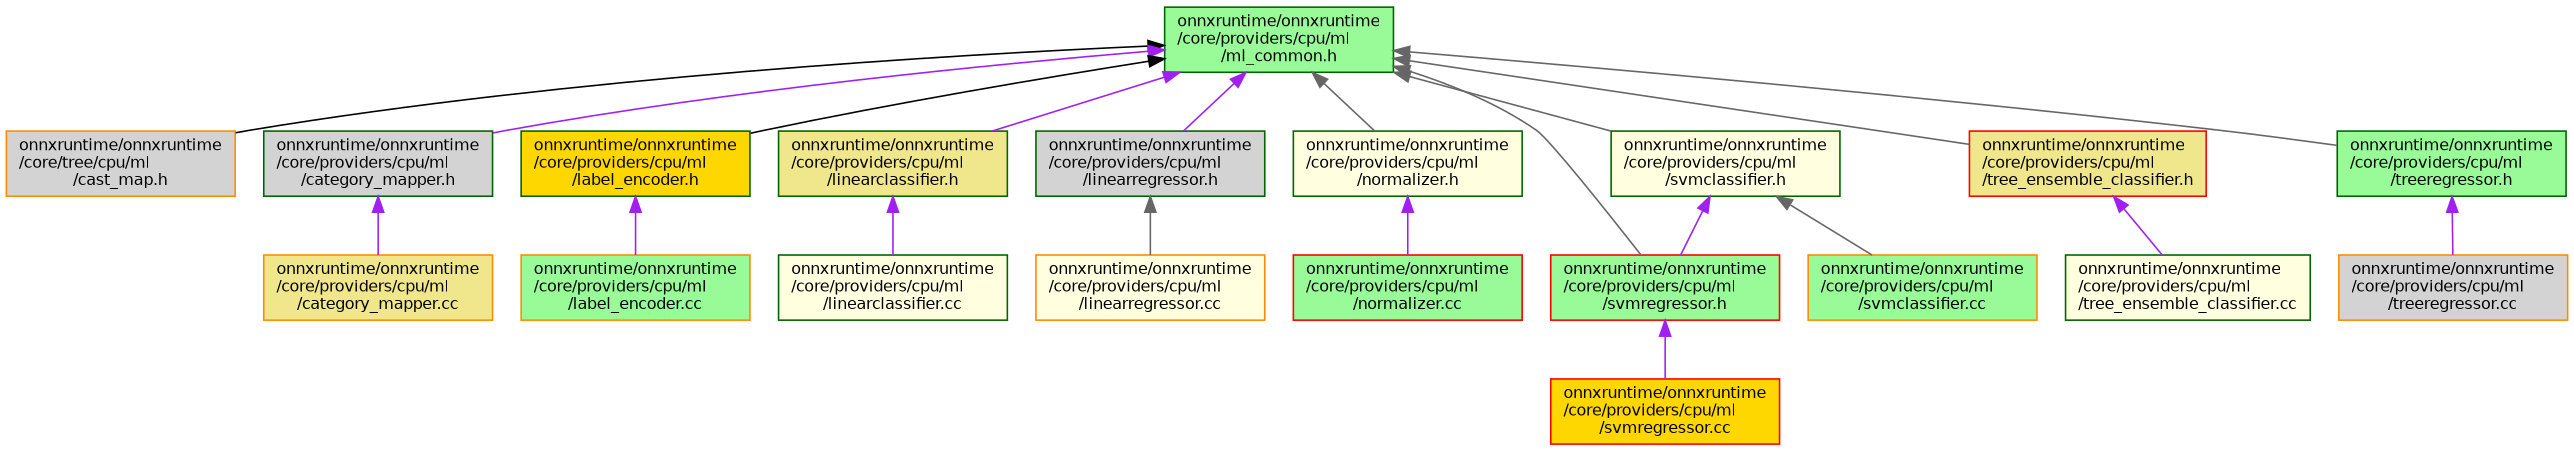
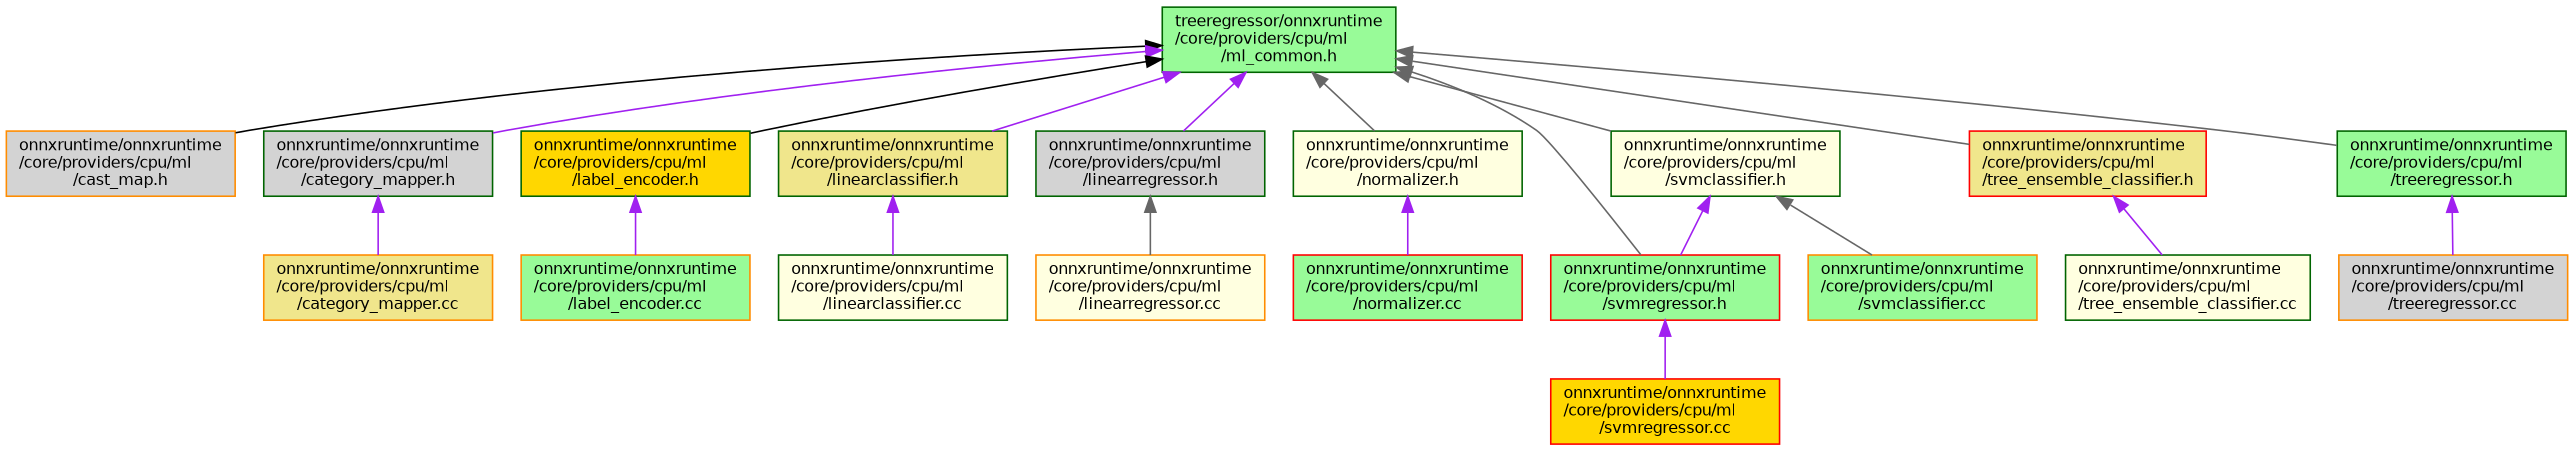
  digraph {
    node [color=darkgreen fillcolor=palegreen fontname=Helvetica fontsize=10 shape=record style=filled]
    edge [color=purple dir=back fontname=Helvetica fontsize=10 labelfontname=Helvetica labelfontsize=10 style=solid]
-   n1 [fontcolor=black height=0.2 label="onnxruntime/onnxruntime\l/core/providers/cpu/ml\l/ml_common.h" width=0.4]
-   n2 [color=darkorange fillcolor=lightgrey height=0.2 label="onnxruntime/onnxruntime\l/core/tree/cpu/ml\l/cast_map.h" width=0.4]
+   n1 [fontcolor=black height=0.2 label="treeregressor/onnxruntime\l/core/providers/cpu/ml\l/ml_common.h" width=0.4]
+   n2 [color=darkorange fillcolor=lightgrey height=0.2 label="onnxruntime/onnxruntime\l/core/providers/cpu/ml\l/cast_map.h" width=0.4]
    n3 [fillcolor=lightgrey height=0.2 label="onnxruntime/onnxruntime\l/core/providers/cpu/ml\l/category_mapper.h" width=0.4]
    n4 [fillcolor=gold height=0.2 label="onnxruntime/onnxruntime\l/core/providers/cpu/ml\l/label_encoder.h" width=0.4]
    n5 [fillcolor=khaki height=0.2 label="onnxruntime/onnxruntime\l/core/providers/cpu/ml\l/linearclassifier.h" width=0.4]
    n6 [fillcolor=lightgrey height=0.2 label="onnxruntime/onnxruntime\l/core/providers/cpu/ml\l/linearregressor.h" width=0.4]
    n7 [fillcolor=lightyellow height=0.2 label="onnxruntime/onnxruntime\l/core/providers/cpu/ml\l/normalizer.h" width=0.4]
    n8 [fillcolor=lightyellow height=0.2 label="onnxruntime/onnxruntime\l/core/providers/cpu/ml\l/svmclassifier.h" width=0.4]
    n9 [color=red height=0.2 label="onnxruntime/onnxruntime\l/core/providers/cpu/ml\l/svmregressor.h" width=0.4]
    n10 [color=red fillcolor=khaki height=0.2 label="onnxruntime/onnxruntime\l/core/providers/cpu/ml\l/tree_ensemble_classifier.h" width=0.4]
    n11 [height=0.2 label="onnxruntime/onnxruntime\l/core/providers/cpu/ml\l/treeregressor.h" width=0.4]
    n12 [color=darkorange fillcolor=khaki height=0.2 label="onnxruntime/onnxruntime\l/core/providers/cpu/ml\l/category_mapper.cc" width=0.4]
    n13 [color=darkorange height=0.2 label="onnxruntime/onnxruntime\l/core/providers/cpu/ml\l/label_encoder.cc" width=0.4]
    n14 [fillcolor=lightyellow height=0.2 label="onnxruntime/onnxruntime\l/core/providers/cpu/ml\l/linearclassifier.cc" width=0.4]
    n15 [color=darkorange fillcolor=lightyellow height=0.2 label="onnxruntime/onnxruntime\l/core/providers/cpu/ml\l/linearregressor.cc" width=0.4]
    n16 [color=red height=0.2 label="onnxruntime/onnxruntime\l/core/providers/cpu/ml\l/normalizer.cc" width=0.4]
    n17 [color=darkorange height=0.2 label="onnxruntime/onnxruntime\l/core/providers/cpu/ml\l/svmclassifier.cc" width=0.4]
    n18 [color=red fillcolor=gold height=0.2 label="onnxruntime/onnxruntime\l/core/providers/cpu/ml\l/svmregressor.cc" width=0.4]
    n19 [fillcolor=lightyellow height=0.2 label="onnxruntime/onnxruntime\l/core/providers/cpu/ml\l/tree_ensemble_classifier.cc" width=0.4]
    n20 [color=darkorange fillcolor=lightgrey height=0.2 label="onnxruntime/onnxruntime\l/core/providers/cpu/ml\l/treeregressor.cc" width=0.4]
    n1 -> n2 [color=black]
    n1 -> n3
    n1 -> n4 [color=black]
    n1 -> n5
    n1 -> n6
    n1 -> n7 [color=gray40]
    n1 -> n8 [color=gray40]
    n1 -> n9 [color=gray40]
    n1 -> n10 [color=gray40]
    n1 -> n11 [color=gray40]
    n3 -> n12
    n4 -> n13
    n5 -> n14
    n6 -> n15 [color=gray40]
    n7 -> n16
    n8 -> n9
    n8 -> n17 [color=gray40]
    n9 -> n18
    n10 -> n19
    n11 -> n20
  }
